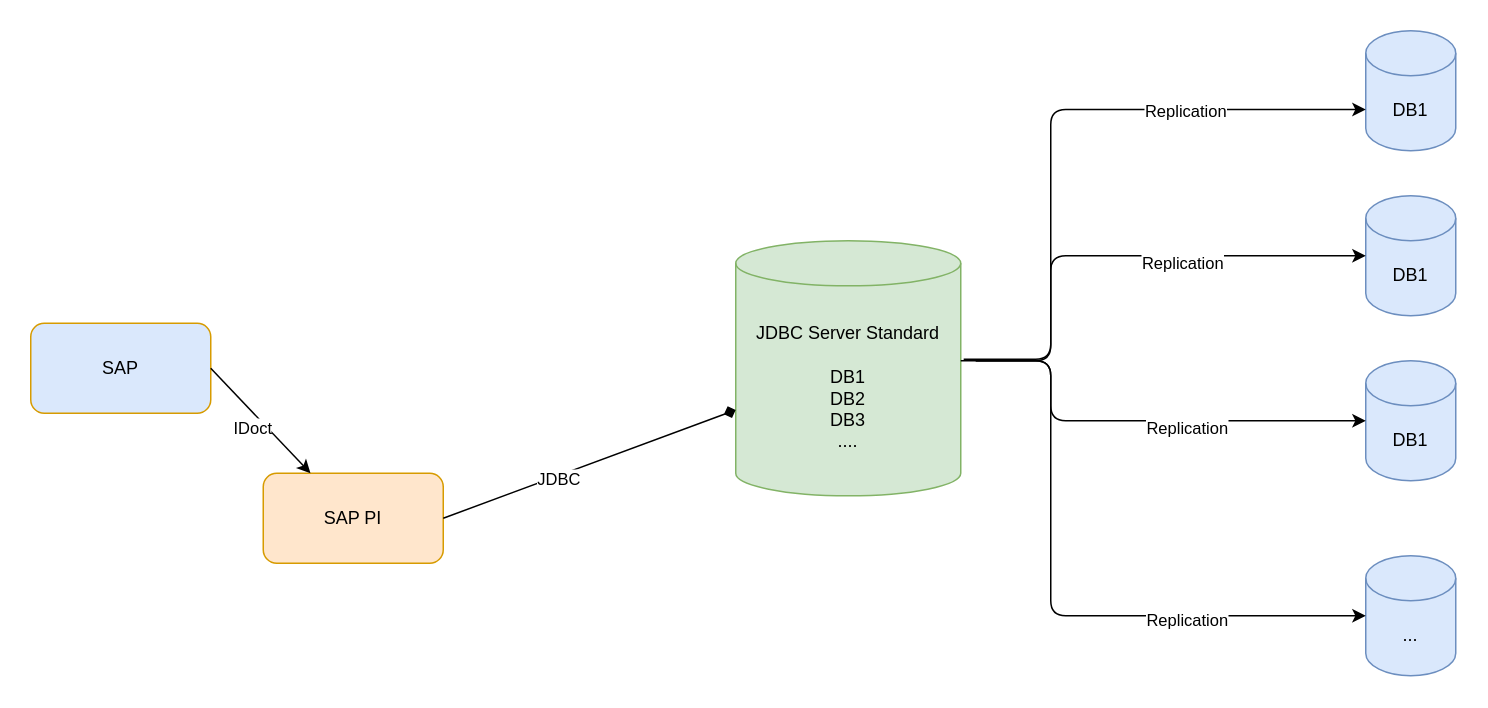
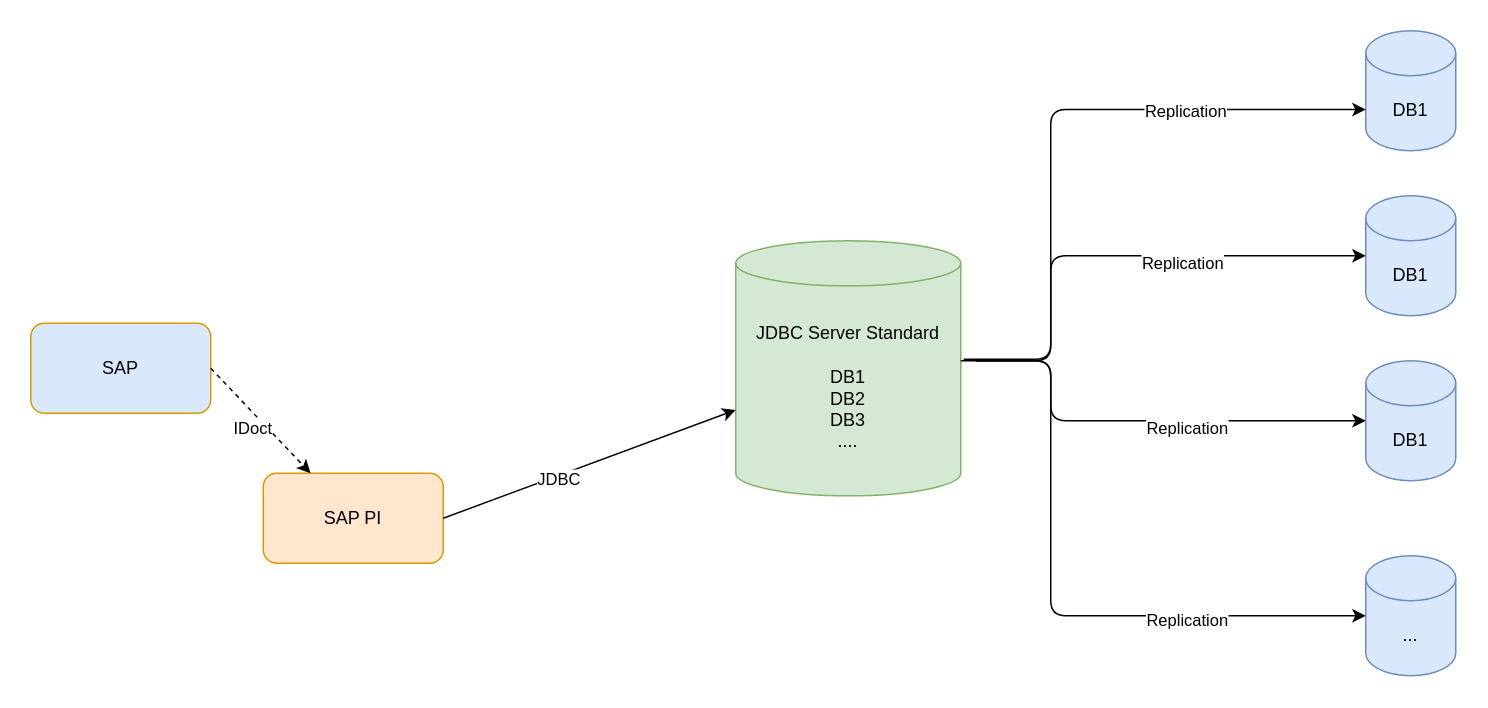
  <mxCell id="0" />
  <mxCell id="1" parent="0" />
  <mxCell id="2" value="JDBC Server Standard&lt;br&gt;&lt;br&gt;DB1&lt;br&gt;DB2&lt;br&gt;DB3&lt;br&gt;...." style="shape=cylinder3;whiteSpace=wrap;html=1;boundedLbl=1;backgroundOutline=1;size=15;fillColor=#d5e8d4;strokeColor=#82b366;" vertex="1" parent="1"><mxGeometry x="490" y="160" width="150" height="170" as="geometry" /></mxCell>
  <mxCell id="3" value="SAP PI" style="rounded=1;whiteSpace=wrap;html=1;fillColor=#ffe6cc;strokeColor=#d79b00;" vertex="1" parent="1"><mxGeometry x="175" y="315" width="120" height="60" as="geometry" /></mxCell>
- <mxCell id="4" value="" style="endArrow=diamond;html=1;exitX=1;exitY=0.5;exitDx=0;exitDy=0;" edge="1" parent="1" source="3" target="2"><mxGeometry width="50" height="50" relative="1" as="geometry"><mxPoint x="530" y="360" as="sourcePoint" /><mxPoint x="580" y="310" as="targetPoint" /></mxGeometry></mxCell>
+ <mxCell id="4" value="" style="endArrow=classic;html=1;exitX=1;exitY=0.5;exitDx=0;exitDy=0;" edge="1" parent="1" source="3" target="2"><mxGeometry width="50" height="50" relative="1" as="geometry"><mxPoint x="530" y="360" as="sourcePoint" /><mxPoint x="580" y="310" as="targetPoint" /></mxGeometry></mxCell>
  <mxCell id="5" value="JDBC" style="edgeLabel;html=1;align=center;verticalAlign=middle;resizable=0;points=[];" vertex="1" connectable="0" parent="4"><mxGeometry x="-0.224" y="-2" relative="1" as="geometry"><mxPoint as="offset" /></mxGeometry></mxCell>
  <mxCell id="6" value="DB1" style="shape=cylinder3;whiteSpace=wrap;html=1;boundedLbl=1;backgroundOutline=1;size=15;fillColor=#dae8fc;strokeColor=#6c8ebf;" vertex="1" parent="1"><mxGeometry x="910" y="20" width="60" height="80" as="geometry" /></mxCell>
  <mxCell id="7" value="DB1" style="shape=cylinder3;whiteSpace=wrap;html=1;boundedLbl=1;backgroundOutline=1;size=15;fillColor=#dae8fc;strokeColor=#6c8ebf;" vertex="1" parent="1"><mxGeometry x="910" y="130" width="60" height="80" as="geometry" /></mxCell>
  <mxCell id="8" value="DB1" style="shape=cylinder3;whiteSpace=wrap;html=1;boundedLbl=1;backgroundOutline=1;size=15;fillColor=#dae8fc;strokeColor=#6c8ebf;" vertex="1" parent="1"><mxGeometry x="910" y="240" width="60" height="80" as="geometry" /></mxCell>
  <mxCell id="9" value="" style="edgeStyle=elbowEdgeStyle;elbow=horizontal;endArrow=classic;html=1;entryX=0;entryY=0;entryDx=0;entryDy=52.5;entryPerimeter=0;" edge="1" parent="1" target="6"><mxGeometry width="50" height="50" relative="1" as="geometry"><mxPoint x="640" y="240" as="sourcePoint" /><mxPoint x="690" y="190" as="targetPoint" /><Array as="points"><mxPoint x="700" y="240" /></Array></mxGeometry></mxCell>
  <mxCell id="10" value="Replication" style="edgeLabel;html=1;align=center;verticalAlign=middle;resizable=0;points=[];" vertex="1" connectable="0" parent="9"><mxGeometry x="0.447" relative="1" as="geometry"><mxPoint y="1" as="offset" /></mxGeometry></mxCell>
  <mxCell id="11" value="" style="edgeStyle=elbowEdgeStyle;elbow=horizontal;endArrow=classic;html=1;entryX=0;entryY=0.5;entryDx=0;entryDy=0;entryPerimeter=0;exitX=1.013;exitY=0.465;exitDx=0;exitDy=0;exitPerimeter=0;" edge="1" parent="1" source="2" target="7"><mxGeometry width="50" height="50" relative="1" as="geometry"><mxPoint x="530" y="360" as="sourcePoint" /><mxPoint x="580" y="310" as="targetPoint" /><Array as="points"><mxPoint x="700" y="210" /></Array></mxGeometry></mxCell>
  <mxCell id="12" value="Replication" style="edgeLabel;html=1;align=center;verticalAlign=middle;resizable=0;points=[];" vertex="1" connectable="0" parent="11"><mxGeometry x="0.276" y="-4" relative="1" as="geometry"><mxPoint as="offset" /></mxGeometry></mxCell>
  <mxCell id="13" value="" style="edgeStyle=elbowEdgeStyle;elbow=horizontal;endArrow=classic;html=1;" edge="1" parent="1" target="8"><mxGeometry width="50" height="50" relative="1" as="geometry"><mxPoint x="650" y="240" as="sourcePoint" /><mxPoint x="580" y="310" as="targetPoint" /><Array as="points"><mxPoint x="700" y="280" /></Array></mxGeometry></mxCell>
  <mxCell id="14" value="Replication" style="edgeLabel;html=1;align=center;verticalAlign=middle;resizable=0;points=[];" vertex="1" connectable="0" parent="13"><mxGeometry x="0.14" y="-4" relative="1" as="geometry"><mxPoint x="9" as="offset" /></mxGeometry></mxCell>
  <mxCell id="15" value="..." style="shape=cylinder3;whiteSpace=wrap;html=1;boundedLbl=1;backgroundOutline=1;size=15;fillColor=#dae8fc;strokeColor=#6c8ebf;" vertex="1" parent="1"><mxGeometry x="910" y="370" width="60" height="80" as="geometry" /></mxCell>
  <mxCell id="16" value="" style="edgeStyle=elbowEdgeStyle;elbow=horizontal;endArrow=classic;html=1;entryX=0;entryY=0.5;entryDx=0;entryDy=0;entryPerimeter=0;" edge="1" parent="1" target="15"><mxGeometry width="50" height="50" relative="1" as="geometry"><mxPoint x="650" y="240" as="sourcePoint" /><mxPoint x="700" y="390" as="targetPoint" /><Array as="points"><mxPoint x="700" y="330" /></Array></mxGeometry></mxCell>
  <mxCell id="17" value="Replication" style="edgeLabel;html=1;align=center;verticalAlign=middle;resizable=0;points=[];" vertex="1" connectable="0" parent="16"><mxGeometry x="0.423" y="-2" relative="1" as="geometry"><mxPoint x="4" as="offset" /></mxGeometry></mxCell>
  <mxCell id="18" value="SAP" style="rounded=1;whiteSpace=wrap;html=1;fillColor=#dae8fc;strokeColor=#d79b00;" vertex="1" parent="1"><mxGeometry x="20" y="215" width="120" height="60" as="geometry" /></mxCell>
- <mxCell id="19" value="" style="endArrow=classic;html=1;exitX=1;exitY=0.5;exitDx=0;exitDy=0;" edge="1" parent="1" source="18" target="3"><mxGeometry width="50" height="50" relative="1" as="geometry"><mxPoint x="540" y="130" as="sourcePoint" /><mxPoint x="590" y="80" as="targetPoint" /></mxGeometry></mxCell>
+ <mxCell id="19" value="" style="endArrow=classic;html=1;exitX=1;exitY=0.5;exitDx=0;exitDy=0;dashed=1;" edge="1" parent="1" source="18" target="3"><mxGeometry width="50" height="50" relative="1" as="geometry"><mxPoint x="540" y="130" as="sourcePoint" /><mxPoint x="590" y="80" as="targetPoint" /></mxGeometry></mxCell>
  <mxCell id="20" value="IDoct" style="edgeLabel;html=1;align=center;verticalAlign=middle;resizable=0;points=[];" vertex="1" connectable="0" parent="19"><mxGeometry x="0.167" y="-2" relative="1" as="geometry"><mxPoint x="-10" y="-2" as="offset" /></mxGeometry></mxCell>
